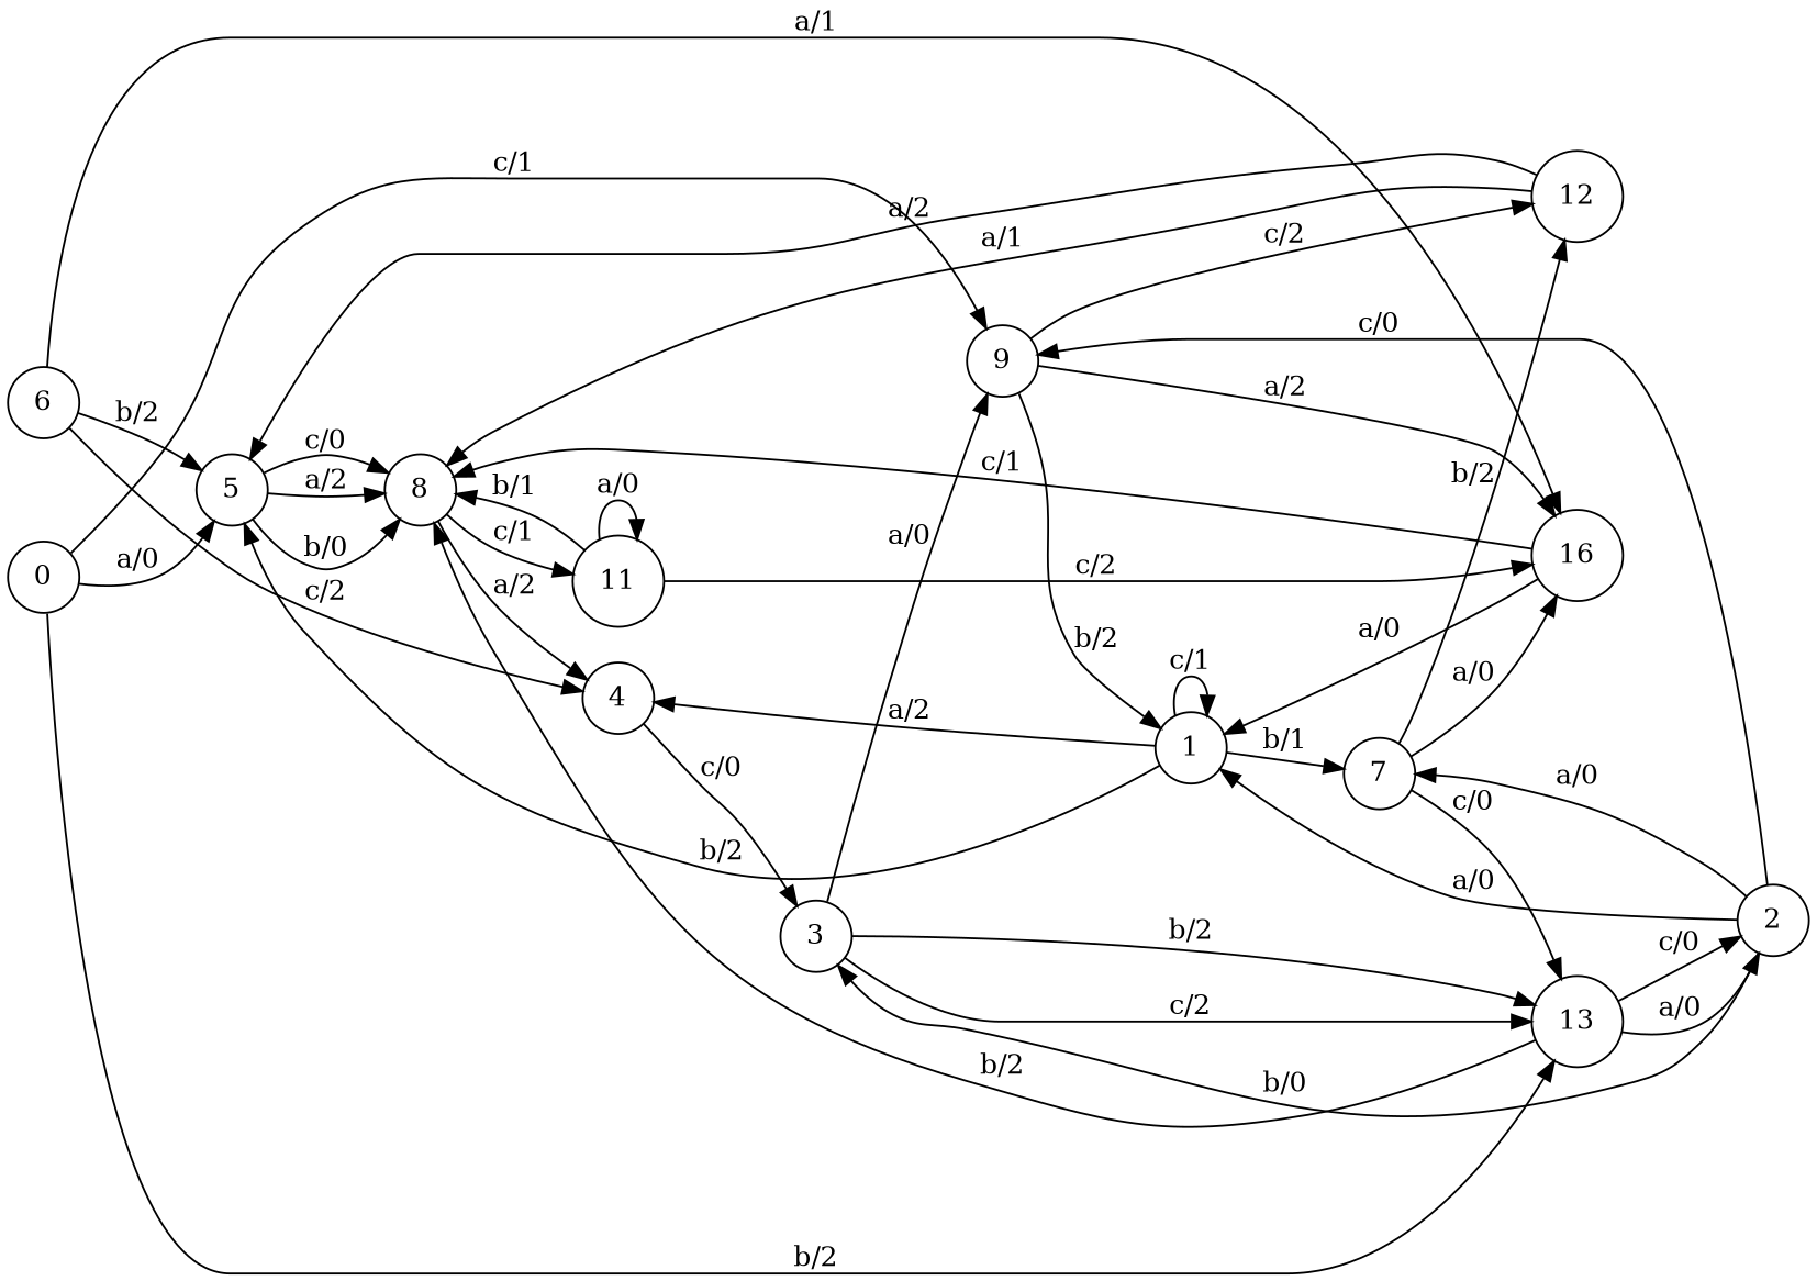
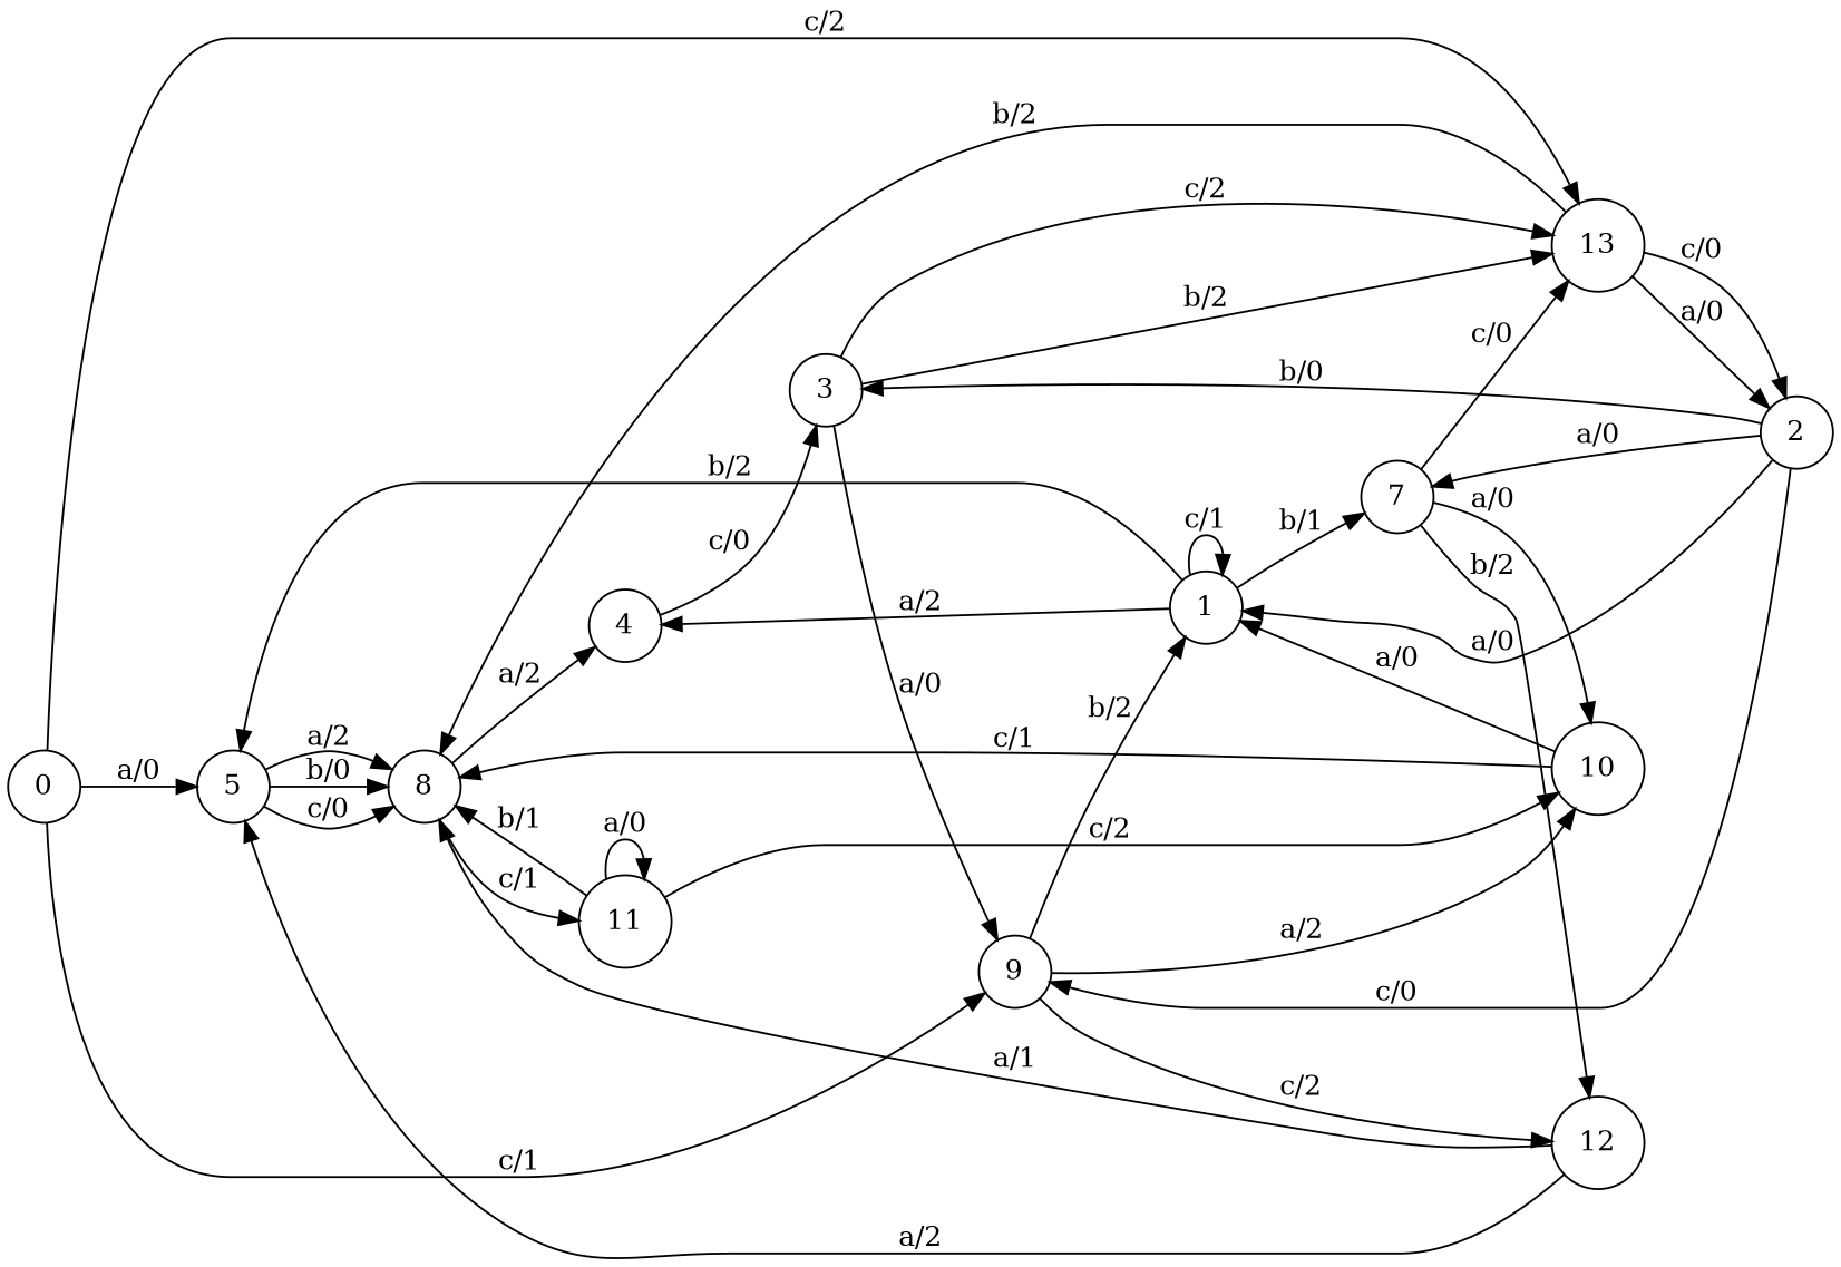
  digraph {
    rankdir=LR
    node [shape=circle]
    n1 [label=0]
    n2 [label=5]
    n3 [label=9]
    n4 [label=13]
    n5 [label=8]
    n6 [label=1]
-   n7 [label=16]
+   n7 [label=10]
    n8 [label=12]
    n9 [label=2]
    n10 [label=4]
    n11 [label=7]
    n12 [label=3]
    n13 [label=11]
-   n14 [label=6]
    n1 -> n2 [label="a/0"]
    n1 -> n3 [label="c/1"]
-   n1 -> n4 [label="b/2"]
+   n1 -> n4 [label="c/2"]
    n2 -> n5 [label="b/0"]
    n2 -> n5 [label="c/0"]
    n2 -> n5 [label="a/2"]
    n3 -> n6 [label="b/2"]
    n3 -> n7 [label="a/2"]
    n3 -> n8 [label="c/2"]
    n4 -> n5 [label="b/2"]
    n4 -> n9 [label="a/0"]
    n4 -> n9 [label="c/0"]
    n5 -> n10 [label="a/2"]
    n5 -> n13 [label="c/1"]
    n6 -> n2 [label="b/2"]
    n6 -> n6 [label="c/1"]
    n6 -> n10 [label="a/2"]
    n6 -> n11 [label="b/1"]
    n7 -> n5 [label="c/1"]
    n7 -> n6 [label="a/0"]
    n8 -> n2 [label="a/2"]
    n8 -> n5 [label="a/1"]
    n9 -> n3 [label="c/0"]
    n9 -> n6 [label="a/0"]
    n9 -> n11 [label="a/0"]
    n9 -> n12 [label="b/0"]
    n10 -> n12 [label="c/0"]
    n11 -> n4 [label="c/0"]
    n11 -> n7 [label="a/0"]
    n11 -> n8 [label="b/2"]
    n12 -> n3 [label="a/0"]
    n12 -> n4 [label="c/2"]
    n12 -> n4 [label="b/2"]
    n13 -> n5 [label="b/1"]
    n13 -> n7 [label="c/2"]
    n13 -> n13 [label="a/0"]
-   n14 -> n2 [label="b/2"]
-   n14 -> n7 [label="a/1"]
-   n14 -> n10 [label="c/2"]
  }
